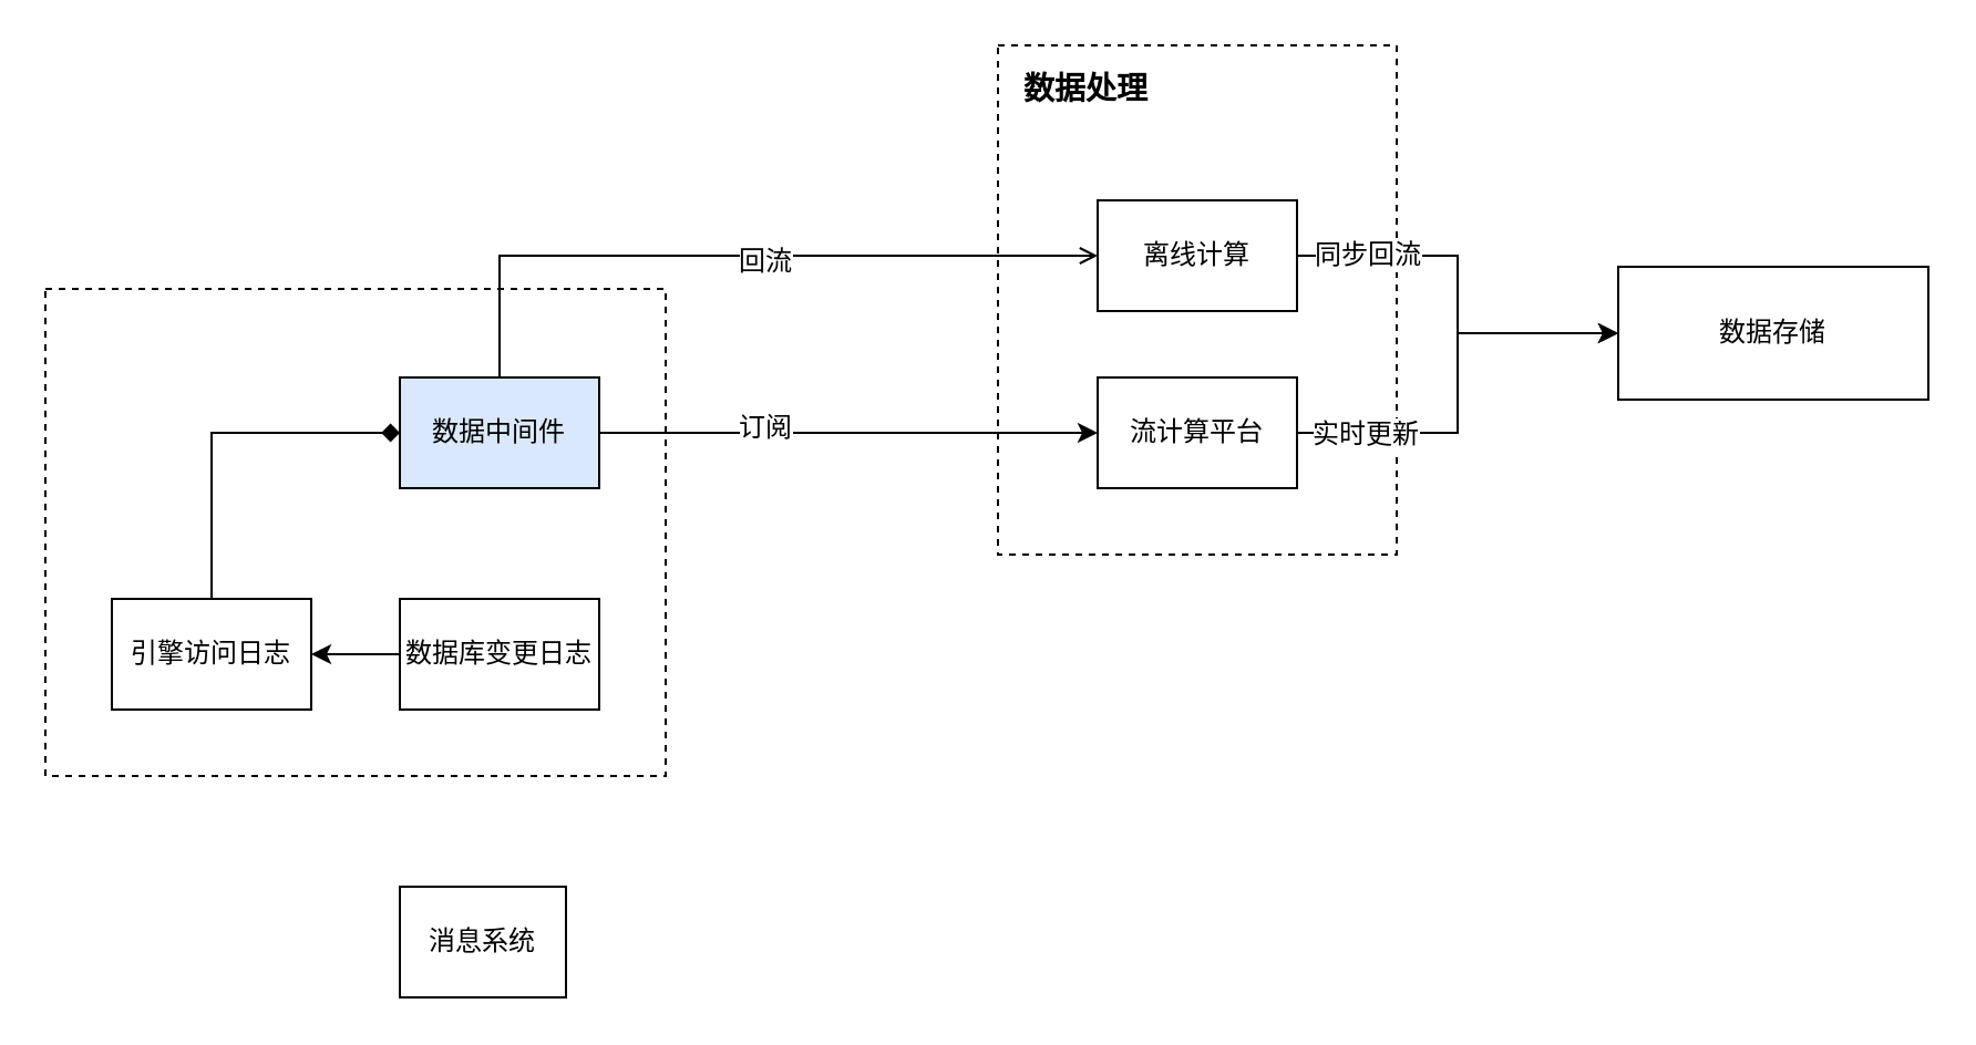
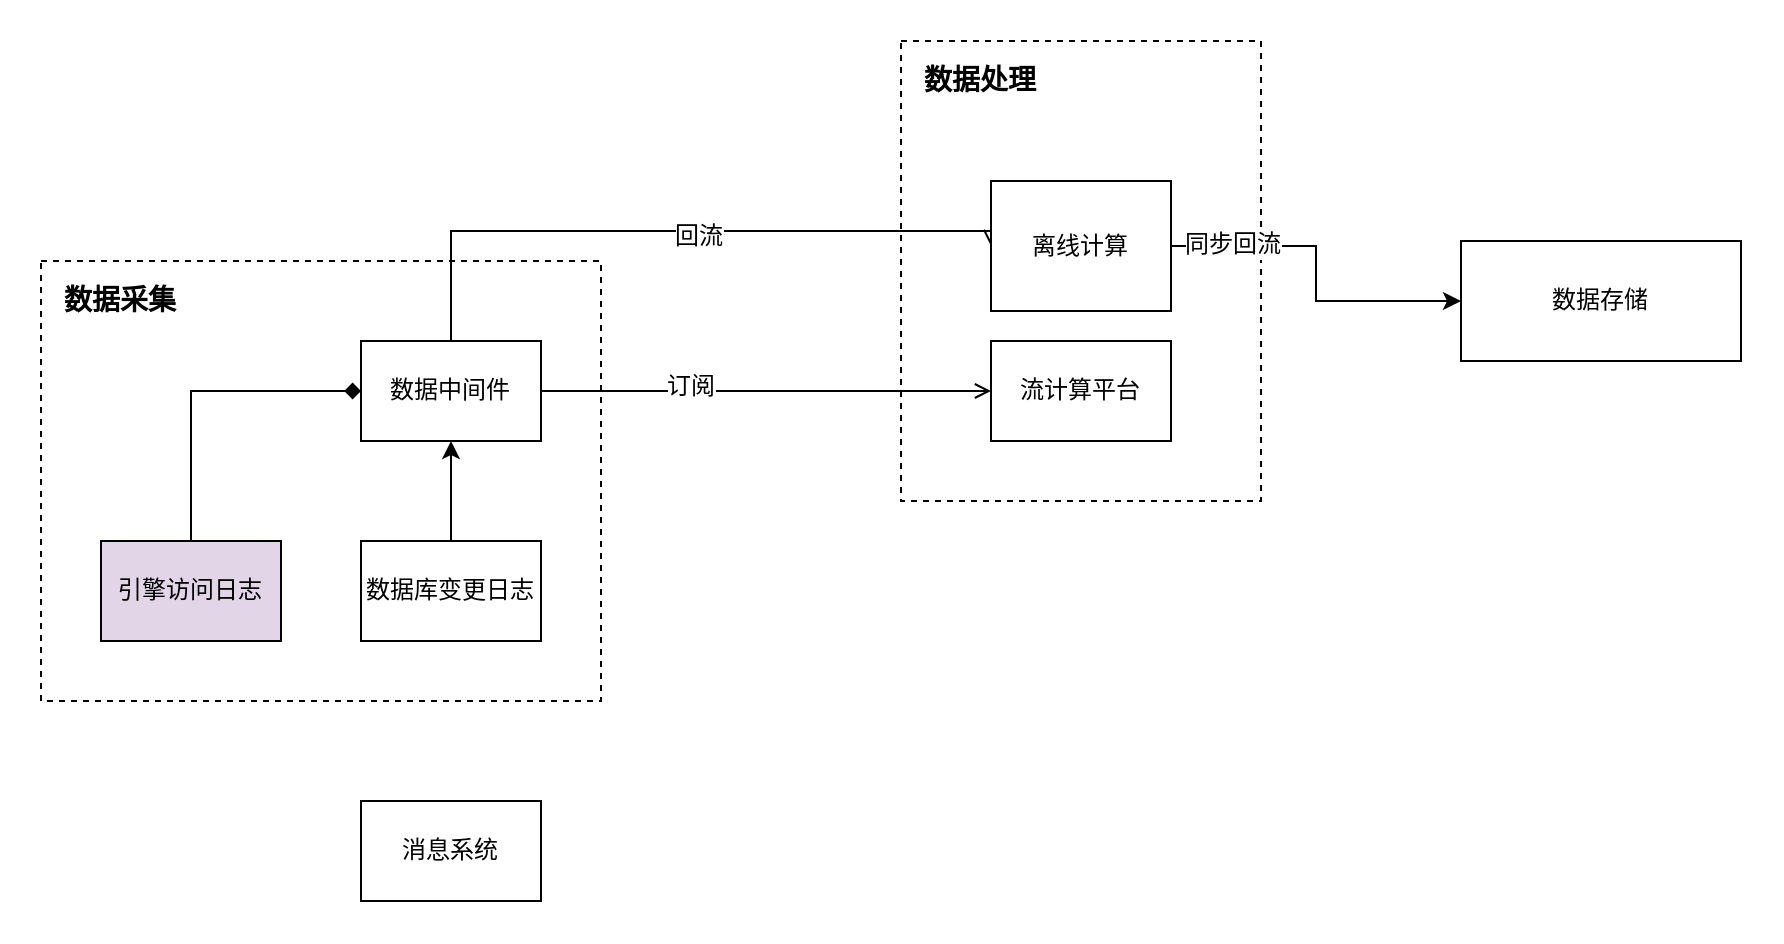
  <mxCell id="0" />
  <mxCell id="1" parent="0" />
  <mxCell id="2" value="" style="rounded=0;whiteSpace=wrap;html=1;dashed=1;" vertex="1" parent="1"><mxGeometry x="20" y="130" width="280" height="220" as="geometry" /></mxCell>
  <mxCell id="3" value="" style="rounded=0;whiteSpace=wrap;html=1;dashed=1;" vertex="1" parent="1"><mxGeometry x="450" y="20" width="180" height="230" as="geometry" /></mxCell>
  <mxCell id="4" value="数据存储" style="rounded=0;whiteSpace=wrap;html=1;" vertex="1" parent="1"><mxGeometry x="730" y="120" width="140" height="60" as="geometry" /></mxCell>
  <mxCell id="5" style="edgeStyle=orthogonalEdgeStyle;rounded=0;orthogonalLoop=1;jettySize=auto;html=1;endArrow=diamond;" edge="1" parent="1" source="6" target="13"><mxGeometry relative="1" as="geometry"><Array as="points"><mxPoint x="95" y="195" /></Array></mxGeometry></mxCell>
- <mxCell id="6" value="引擎访问日志" style="rounded=0;whiteSpace=wrap;html=1;" vertex="1" parent="1"><mxGeometry x="50" y="270" width="90" height="50" as="geometry" /></mxCell>
- <mxCell id="7" style="edgeStyle=orthogonalEdgeStyle;rounded=0;orthogonalLoop=1;jettySize=auto;html=1;" edge="1" parent="1" source="8" target="6"><mxGeometry relative="1" as="geometry" /></mxCell>
+ <mxCell id="6" value="引擎访问日志" style="rounded=0;whiteSpace=wrap;html=1;fillColor=#e1d5e7;" vertex="1" parent="1"><mxGeometry x="50" y="270" width="90" height="50" as="geometry" /></mxCell>
+ <mxCell id="7" style="edgeStyle=orthogonalEdgeStyle;rounded=0;orthogonalLoop=1;jettySize=auto;html=1;entryX=0.5;entryY=1;entryDx=0;entryDy=0;" edge="1" parent="1" source="8" target="13"><mxGeometry relative="1" as="geometry" /></mxCell>
  <mxCell id="8" value="数据库变更日志" style="rounded=0;whiteSpace=wrap;html=1;" vertex="1" parent="1"><mxGeometry x="180" y="270" width="90" height="50" as="geometry" /></mxCell>
  <mxCell id="9" style="edgeStyle=orthogonalEdgeStyle;rounded=0;orthogonalLoop=1;jettySize=auto;html=1;entryX=0;entryY=0.5;entryDx=0;entryDy=0;endArrow=open;" edge="1" parent="1" source="13" target="18"><mxGeometry relative="1" as="geometry"><Array as="points"><mxPoint x="225" y="115" /></Array></mxGeometry></mxCell>
  <mxCell id="10" value="回流" style="text;html=1;align=center;verticalAlign=middle;resizable=0;points=[];labelBackgroundColor=#ffffff;" vertex="1" connectable="0" parent="9"><mxGeometry x="0.072" y="-2" relative="1" as="geometry"><mxPoint as="offset" /></mxGeometry></mxCell>
- <mxCell id="11" style="edgeStyle=orthogonalEdgeStyle;rounded=0;orthogonalLoop=1;jettySize=auto;html=1;entryX=0;entryY=0.5;entryDx=0;entryDy=0;" edge="1" parent="1" source="13" target="21"><mxGeometry relative="1" as="geometry" /></mxCell>
+ <mxCell id="11" style="edgeStyle=orthogonalEdgeStyle;rounded=0;orthogonalLoop=1;jettySize=auto;html=1;entryX=0;entryY=0.5;entryDx=0;entryDy=0;endArrow=open;" edge="1" parent="1" source="13" target="21"><mxGeometry relative="1" as="geometry" /></mxCell>
  <mxCell id="12" value="订阅" style="text;html=1;align=center;verticalAlign=middle;resizable=0;points=[];labelBackgroundColor=#ffffff;" vertex="1" connectable="0" parent="11"><mxGeometry x="-0.376" y="3" relative="1" as="geometry"><mxPoint x="4" as="offset" /></mxGeometry></mxCell>
- <mxCell id="13" value="数据中间件" style="rounded=0;whiteSpace=wrap;html=1;fillColor=#dae8fc;" vertex="1" parent="1"><mxGeometry x="180" y="170" width="90" height="50" as="geometry" /></mxCell>
+ <mxCell id="13" value="数据中间件" style="rounded=0;whiteSpace=wrap;html=1;" vertex="1" parent="1"><mxGeometry x="180" y="170" width="90" height="50" as="geometry" /></mxCell>
+ <mxCell id="14" value="&lt;font style=&quot;font-size: 14px&quot;&gt;&lt;b&gt;数据采集&lt;/b&gt;&lt;/font&gt;" style="text;html=1;strokeColor=none;fillColor=none;align=left;verticalAlign=middle;whiteSpace=wrap;rounded=0;" vertex="1" parent="1"><mxGeometry x="30" y="130" width="110" height="40" as="geometry" /></mxCell>
  <mxCell id="15" value="&lt;font style=&quot;font-size: 14px&quot;&gt;&lt;b&gt;数据处理&lt;/b&gt;&lt;/font&gt;" style="text;html=1;strokeColor=none;fillColor=none;align=left;verticalAlign=middle;whiteSpace=wrap;rounded=0;" vertex="1" parent="1"><mxGeometry x="460" y="20" width="110" height="40" as="geometry" /></mxCell>
  <mxCell id="16" style="edgeStyle=orthogonalEdgeStyle;rounded=0;orthogonalLoop=1;jettySize=auto;html=1;" edge="1" parent="1" source="18" target="4"><mxGeometry relative="1" as="geometry" /></mxCell>
  <mxCell id="17" value="同步回流" style="text;html=1;align=center;verticalAlign=middle;resizable=0;points=[];labelBackgroundColor=#ffffff;" vertex="1" connectable="0" parent="16"><mxGeometry x="-0.767" y="1" relative="1" as="geometry"><mxPoint x="10" as="offset" /></mxGeometry></mxCell>
- <mxCell id="18" value="离线计算" style="rounded=0;whiteSpace=wrap;html=1;" vertex="1" parent="1"><mxGeometry x="495" y="90" width="90" height="50" as="geometry" /></mxCell>
- <mxCell id="19" style="edgeStyle=orthogonalEdgeStyle;rounded=0;orthogonalLoop=1;jettySize=auto;html=1;entryX=0;entryY=0.5;entryDx=0;entryDy=0;" edge="1" parent="1" source="21" target="4"><mxGeometry relative="1" as="geometry" /></mxCell>
- <mxCell id="20" value="实时更新" style="text;html=1;align=center;verticalAlign=middle;resizable=0;points=[];labelBackgroundColor=#ffffff;" vertex="1" connectable="0" parent="19"><mxGeometry x="-0.768" relative="1" as="geometry"><mxPoint x="8" as="offset" /></mxGeometry></mxCell>
+ <mxCell id="18" value="离线计算" style="rounded=0;whiteSpace=wrap;html=1;" vertex="1" parent="1"><mxGeometry x="495" y="90" width="90" height="65" as="geometry" /></mxCell>
  <mxCell id="21" value="流计算平台" style="rounded=0;whiteSpace=wrap;html=1;" vertex="1" parent="1"><mxGeometry x="495" y="170" width="90" height="50" as="geometry" /></mxCell>
- <mxCell id="22" value="消息系统" style="rounded=0;whiteSpace=wrap;html=1;" vertex="1" parent="1"><mxGeometry x="180" y="400" width="75" height="50" as="geometry" /></mxCell>
+ <mxCell id="22" value="消息系统" style="rounded=0;whiteSpace=wrap;html=1;" vertex="1" parent="1"><mxGeometry x="180" y="400" width="90" height="50" as="geometry" /></mxCell>
